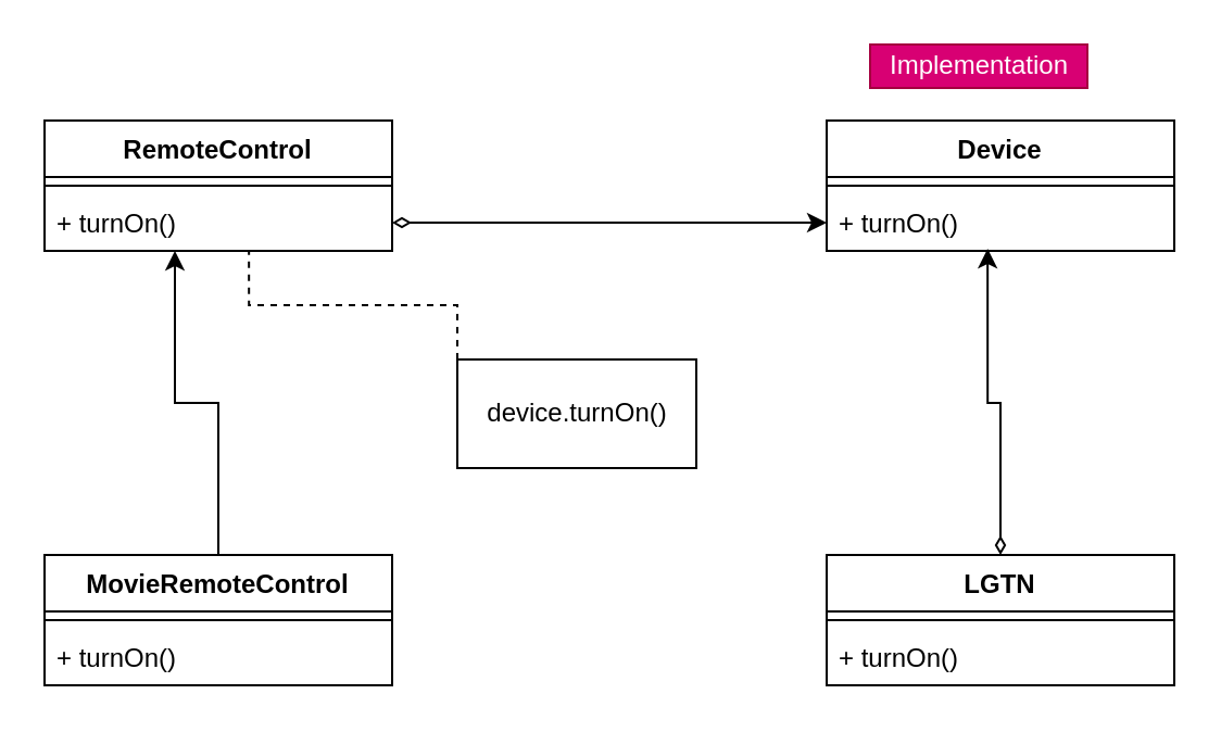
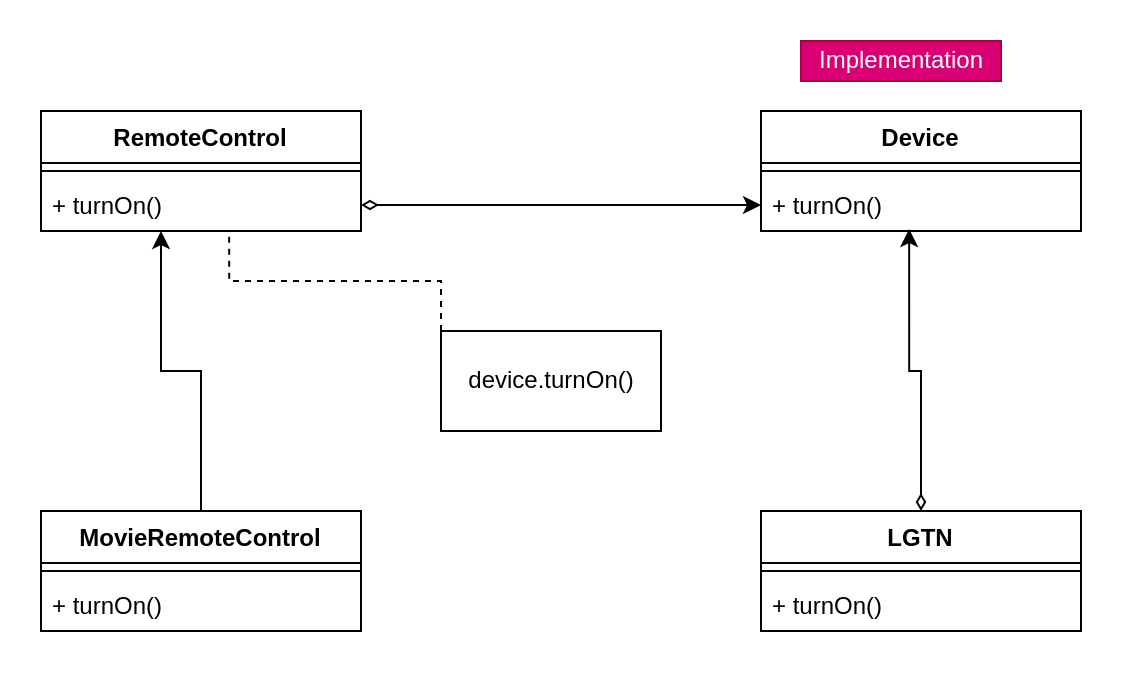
  <mxCell id="0" />
  <mxCell id="1" parent="0" />
  <mxCell id="2" value="RemoteControl" style="swimlane;fontStyle=1;align=center;verticalAlign=top;childLayout=stackLayout;horizontal=1;startSize=26;horizontalStack=0;resizeParent=1;resizeParentMax=0;resizeLast=0;collapsible=1;marginBottom=0;" vertex="1" parent="1"><mxGeometry x="20" y="55" width="160" height="60" as="geometry" /></mxCell>
  <mxCell id="3" value="" style="line;strokeWidth=1;fillColor=none;align=left;verticalAlign=middle;spacingTop=-1;spacingLeft=3;spacingRight=3;rotatable=0;labelPosition=right;points=[];portConstraint=eastwest;" vertex="1" parent="2"><mxGeometry y="26" width="160" height="8" as="geometry" /></mxCell>
  <mxCell id="4" value="+ turnOn()" style="text;strokeColor=none;fillColor=none;align=left;verticalAlign=top;spacingLeft=4;spacingRight=4;overflow=hidden;rotatable=0;points=[[0,0.5],[1,0.5]];portConstraint=eastwest;" vertex="1" parent="2"><mxGeometry y="34" width="160" height="26" as="geometry" /></mxCell>
  <mxCell id="5" style="edgeStyle=orthogonalEdgeStyle;rounded=0;orthogonalLoop=1;jettySize=auto;html=1;exitX=0.5;exitY=0;exitDx=0;exitDy=0;entryX=0.375;entryY=1;entryDx=0;entryDy=0;entryPerimeter=0;" edge="1" parent="1" source="6" target="4"><mxGeometry relative="1" as="geometry" /></mxCell>
  <mxCell id="6" value="MovieRemoteControl" style="swimlane;fontStyle=1;align=center;verticalAlign=top;childLayout=stackLayout;horizontal=1;startSize=26;horizontalStack=0;resizeParent=1;resizeParentMax=0;resizeLast=0;collapsible=1;marginBottom=0;" vertex="1" parent="1"><mxGeometry x="20" y="255" width="160" height="60" as="geometry" /></mxCell>
  <mxCell id="7" value="" style="line;strokeWidth=1;fillColor=none;align=left;verticalAlign=middle;spacingTop=-1;spacingLeft=3;spacingRight=3;rotatable=0;labelPosition=right;points=[];portConstraint=eastwest;" vertex="1" parent="6"><mxGeometry y="26" width="160" height="8" as="geometry" /></mxCell>
  <mxCell id="8" value="+ turnOn()" style="text;strokeColor=none;fillColor=none;align=left;verticalAlign=top;spacingLeft=4;spacingRight=4;overflow=hidden;rotatable=0;points=[[0,0.5],[1,0.5]];portConstraint=eastwest;" vertex="1" parent="6"><mxGeometry y="34" width="160" height="26" as="geometry" /></mxCell>
  <mxCell id="9" value="Device" style="swimlane;fontStyle=1;align=center;verticalAlign=top;childLayout=stackLayout;horizontal=1;startSize=26;horizontalStack=0;resizeParent=1;resizeParentMax=0;resizeLast=0;collapsible=1;marginBottom=0;" vertex="1" parent="1"><mxGeometry x="380" y="55" width="160" height="60" as="geometry" /></mxCell>
  <mxCell id="10" value="" style="line;strokeWidth=1;fillColor=none;align=left;verticalAlign=middle;spacingTop=-1;spacingLeft=3;spacingRight=3;rotatable=0;labelPosition=right;points=[];portConstraint=eastwest;" vertex="1" parent="9"><mxGeometry y="26" width="160" height="8" as="geometry" /></mxCell>
  <mxCell id="11" value="+ turnOn()" style="text;strokeColor=none;fillColor=none;align=left;verticalAlign=top;spacingLeft=4;spacingRight=4;overflow=hidden;rotatable=0;points=[[0,0.5],[1,0.5]];portConstraint=eastwest;" vertex="1" parent="9"><mxGeometry y="34" width="160" height="26" as="geometry" /></mxCell>
  <mxCell id="12" style="edgeStyle=orthogonalEdgeStyle;rounded=0;orthogonalLoop=1;jettySize=auto;html=1;exitX=1;exitY=0.5;exitDx=0;exitDy=0;startArrow=diamondThin;startFill=0;" edge="1" parent="1" source="4" target="11"><mxGeometry relative="1" as="geometry" /></mxCell>
  <mxCell id="13" style="edgeStyle=orthogonalEdgeStyle;rounded=0;orthogonalLoop=1;jettySize=auto;html=1;exitX=0.5;exitY=0;exitDx=0;exitDy=0;entryX=0.463;entryY=0.962;entryDx=0;entryDy=0;entryPerimeter=0;startArrow=diamondThin;startFill=0;" edge="1" parent="1" source="14" target="11"><mxGeometry relative="1" as="geometry" /></mxCell>
  <mxCell id="14" value="LGTN" style="swimlane;fontStyle=1;align=center;verticalAlign=top;childLayout=stackLayout;horizontal=1;startSize=26;horizontalStack=0;resizeParent=1;resizeParentMax=0;resizeLast=0;collapsible=1;marginBottom=0;" vertex="1" parent="1"><mxGeometry x="380" y="255" width="160" height="60" as="geometry" /></mxCell>
  <mxCell id="15" value="" style="line;strokeWidth=1;fillColor=none;align=left;verticalAlign=middle;spacingTop=-1;spacingLeft=3;spacingRight=3;rotatable=0;labelPosition=right;points=[];portConstraint=eastwest;" vertex="1" parent="14"><mxGeometry y="26" width="160" height="8" as="geometry" /></mxCell>
  <mxCell id="16" value="+ turnOn()" style="text;strokeColor=none;fillColor=none;align=left;verticalAlign=top;spacingLeft=4;spacingRight=4;overflow=hidden;rotatable=0;points=[[0,0.5],[1,0.5]];portConstraint=eastwest;" vertex="1" parent="14"><mxGeometry y="34" width="160" height="26" as="geometry" /></mxCell>
  <mxCell id="17" style="edgeStyle=orthogonalEdgeStyle;rounded=0;orthogonalLoop=1;jettySize=auto;html=1;exitX=0;exitY=0;exitDx=0;exitDy=0;entryX=0.588;entryY=1;entryDx=0;entryDy=0;entryPerimeter=0;startArrow=none;startFill=0;endArrow=none;endFill=0;dashed=1;" edge="1" parent="1" source="18" target="4"><mxGeometry relative="1" as="geometry" /></mxCell>
- <mxCell id="18" value="device.turnOn()" style="html=1;" vertex="1" parent="1"><mxGeometry x="210" y="165" width="110" height="50" as="geometry" /></mxCell>
+ <mxCell id="18" value="device.turnOn()" style="html=1;" vertex="1" parent="1"><mxGeometry x="220" y="165" width="110" height="50" as="geometry" /></mxCell>
  <mxCell id="19" value="Implementation" style="text;html=1;align=center;verticalAlign=middle;resizable=0;points=[];autosize=1;strokeColor=#A50040;fillColor=#d80073;fontColor=#ffffff;" vertex="1" parent="1"><mxGeometry x="400" y="20" width="100" height="20" as="geometry" /></mxCell>
